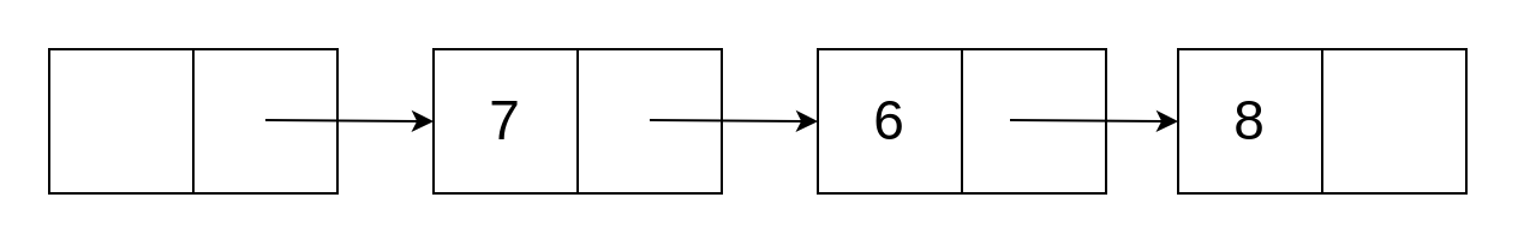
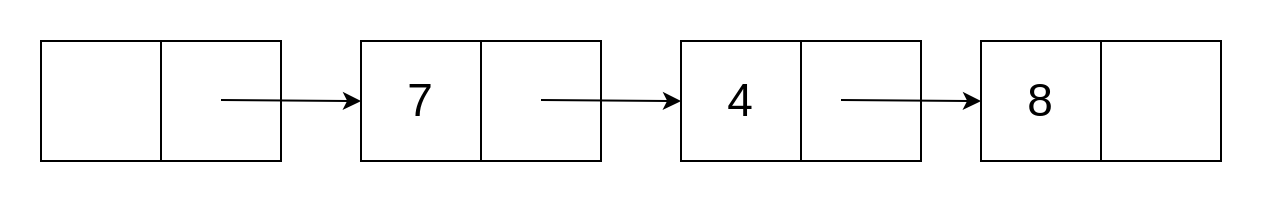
  <mxCell id="0" />
  <mxCell id="1" parent="0" />
  <mxCell id="2" value="" style="rounded=0;whiteSpace=wrap;html=1;" vertex="1" parent="1"><mxGeometry x="20" y="20" width="120" height="60" as="geometry" /></mxCell>
  <mxCell id="3" value="" style="endArrow=none;html=1;rounded=0;entryX=0.5;entryY=0;entryDx=0;entryDy=0;exitX=0.5;exitY=1;exitDx=0;exitDy=0;" edge="1" parent="1" source="2" target="2"><mxGeometry width="50" height="50" relative="1" as="geometry"><mxPoint x="30" y="190" as="sourcePoint" /><mxPoint x="80" y="140" as="targetPoint" /></mxGeometry></mxCell>
  <mxCell id="4" value="" style="rounded=0;whiteSpace=wrap;html=1;" vertex="1" parent="1"><mxGeometry x="180" y="20" width="120" height="60" as="geometry" /></mxCell>
  <mxCell id="5" value="" style="endArrow=none;html=1;rounded=0;entryX=0.5;entryY=0;entryDx=0;entryDy=0;exitX=0.5;exitY=1;exitDx=0;exitDy=0;" edge="1" parent="1" source="4" target="4"><mxGeometry width="50" height="50" relative="1" as="geometry"><mxPoint x="190" y="190" as="sourcePoint" /><mxPoint x="240" y="140" as="targetPoint" /></mxGeometry></mxCell>
  <mxCell id="6" value="&lt;font style=&quot;font-size: 23px&quot;&gt;7&lt;/font&gt;" style="text;html=1;strokeColor=none;fillColor=none;align=center;verticalAlign=middle;whiteSpace=wrap;rounded=0;" vertex="1" parent="1"><mxGeometry x="180" y="35" width="60" height="30" as="geometry" /></mxCell>
  <mxCell id="7" value="" style="rounded=0;whiteSpace=wrap;html=1;" vertex="1" parent="1"><mxGeometry x="340" y="20" width="120" height="60" as="geometry" /></mxCell>
  <mxCell id="8" value="" style="endArrow=none;html=1;rounded=0;entryX=0.5;entryY=0;entryDx=0;entryDy=0;exitX=0.5;exitY=1;exitDx=0;exitDy=0;" edge="1" parent="1" source="7" target="7"><mxGeometry width="50" height="50" relative="1" as="geometry"><mxPoint x="350" y="190" as="sourcePoint" /><mxPoint x="400" y="140" as="targetPoint" /></mxGeometry></mxCell>
- <mxCell id="9" value="&lt;font style=&quot;font-size: 23px&quot;&gt;6&lt;/font&gt;" style="text;html=1;strokeColor=none;fillColor=none;align=center;verticalAlign=middle;whiteSpace=wrap;rounded=0;" vertex="1" parent="1"><mxGeometry x="340" y="35" width="60" height="30" as="geometry" /></mxCell>
+ <mxCell id="9" value="&lt;font style=&quot;font-size: 23px&quot;&gt;4&lt;/font&gt;" style="text;html=1;strokeColor=none;fillColor=none;align=center;verticalAlign=middle;whiteSpace=wrap;rounded=0;" vertex="1" parent="1"><mxGeometry x="340" y="35" width="60" height="30" as="geometry" /></mxCell>
  <mxCell id="10" value="" style="rounded=0;whiteSpace=wrap;html=1;" vertex="1" parent="1"><mxGeometry x="490" y="20" width="120" height="60" as="geometry" /></mxCell>
  <mxCell id="11" value="" style="endArrow=none;html=1;rounded=0;entryX=0.5;entryY=0;entryDx=0;entryDy=0;exitX=0.5;exitY=1;exitDx=0;exitDy=0;" edge="1" parent="1" source="10" target="10"><mxGeometry width="50" height="50" relative="1" as="geometry"><mxPoint x="500" y="190" as="sourcePoint" /><mxPoint x="550" y="140" as="targetPoint" /></mxGeometry></mxCell>
  <mxCell id="12" value="&lt;font style=&quot;font-size: 23px&quot;&gt;8&lt;/font&gt;" style="text;html=1;strokeColor=none;fillColor=none;align=center;verticalAlign=middle;whiteSpace=wrap;rounded=0;" vertex="1" parent="1"><mxGeometry x="490" y="35" width="60" height="30" as="geometry" /></mxCell>
  <mxCell id="13" value="" style="endArrow=classic;html=1;rounded=0;fontSize=23;entryX=0;entryY=0.5;entryDx=0;entryDy=0;" edge="1" parent="1" target="6"><mxGeometry width="50" height="50" relative="1" as="geometry"><mxPoint x="110" y="49.5" as="sourcePoint" /><mxPoint x="170" y="49.5" as="targetPoint" /></mxGeometry></mxCell>
  <mxCell id="14" value="" style="endArrow=classic;html=1;rounded=0;fontSize=23;entryX=0;entryY=0.5;entryDx=0;entryDy=0;" edge="1" parent="1"><mxGeometry width="50" height="50" relative="1" as="geometry"><mxPoint x="270" y="49.5" as="sourcePoint" /><mxPoint x="340" y="50" as="targetPoint" /></mxGeometry></mxCell>
  <mxCell id="15" value="" style="endArrow=classic;html=1;rounded=0;fontSize=23;entryX=0;entryY=0.5;entryDx=0;entryDy=0;" edge="1" parent="1"><mxGeometry width="50" height="50" relative="1" as="geometry"><mxPoint x="420" y="49.5" as="sourcePoint" /><mxPoint x="490" y="50" as="targetPoint" /></mxGeometry></mxCell>
